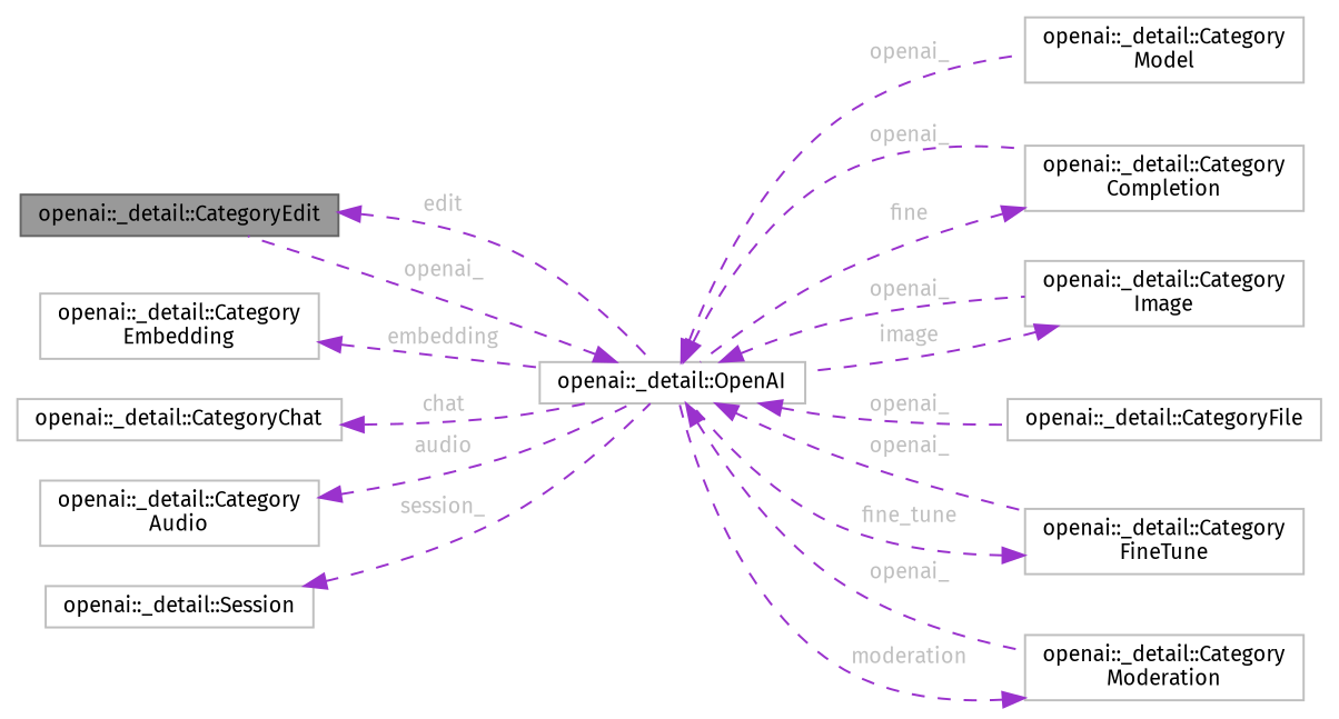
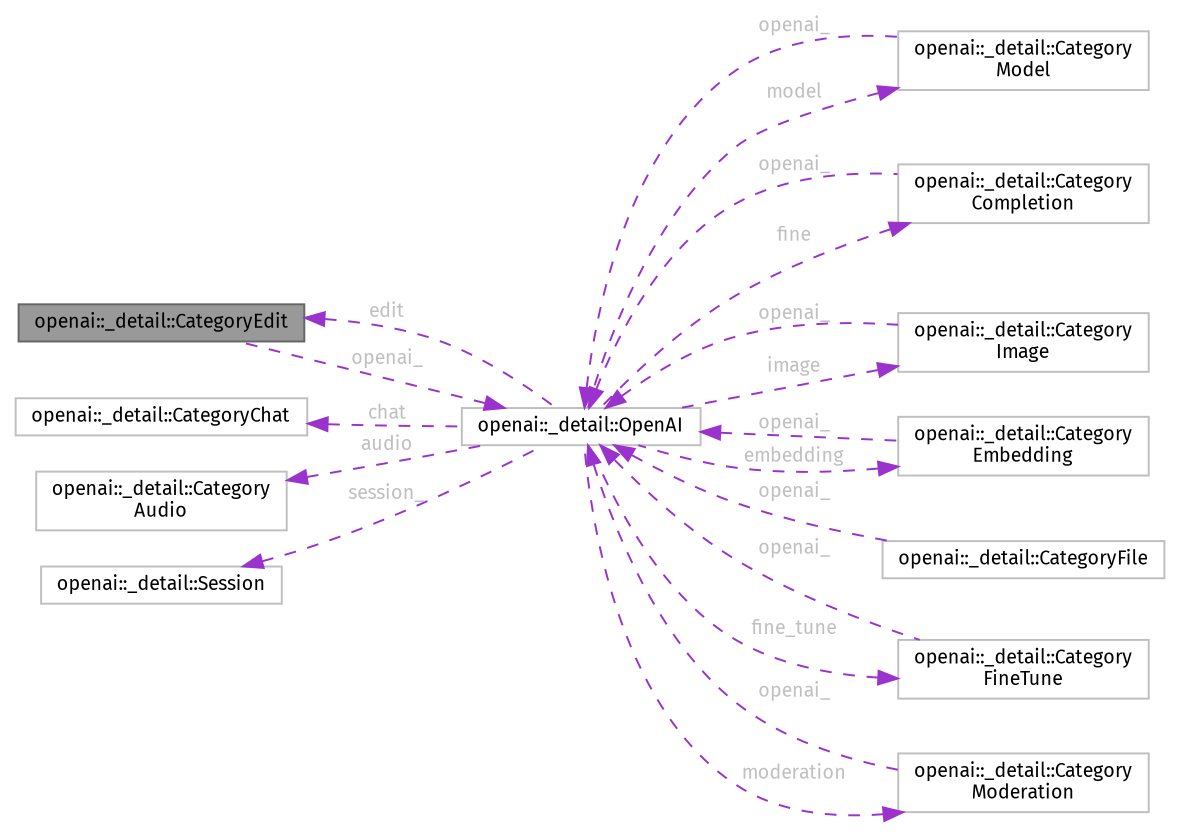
  digraph {
    fontname="Fira Sans"
    rankdir=LR
    node [color=grey75 fillcolor=white fontname="Fira Sans" fontsize=10 shape=box style=filled]
    edge [color=darkorchid3 dir=back fontcolor=grey fontname="Fira Sans" fontsize=10 labelfontname=Helvetica labelfontsize=10 style=dashed]
    n1 [color=gray40 fillcolor=grey60 fontcolor=black height=0.2 label="openai::_detail::CategoryEdit" width=0.4]
    n2 [height=0.2 label="openai::_detail::OpenAI" width=0.4]
    n3 [height=0.2 label="openai::_detail::Category\lModel" width=0.4]
    n4 [height=0.2 label="openai::_detail::Category\lCompletion" width=0.4]
    n5 [height=0.2 label="openai::_detail::Category\lImage" width=0.4]
    n6 [height=0.2 label="openai::_detail::Category\lEmbedding" width=0.4]
    n7 [height=0.2 label="openai::_detail::CategoryFile" width=0.4]
    n8 [height=0.2 label="openai::_detail::Category\lFineTune" width=0.4]
    n9 [height=0.2 label="openai::_detail::Category\lModeration" width=0.4]
    n10 [height=0.2 label="openai::_detail::CategoryChat" width=0.4]
    n11 [height=0.2 label="openai::_detail::Category\lAudio" width=0.4]
    n12 [height=0.2 label="openai::_detail::Session" width=0.4]
    n1 -> n2 [label=" edit"]
    n2 -> n1 [label=" openai_"]
    n2 -> n3 [label=" openai_"]
    n2 -> n4 [label=" openai_"]
    n2 -> n5 [label=" openai_"]
+   n2 -> n6 [label=" openai_"]
    n2 -> n7 [label=" openai_"]
    n2 -> n8 [label=" openai_"]
    n2 -> n9 [label=" openai_"]
+   n3 -> n2 [label=" model"]
    n4 -> n2 [label=" fine"]
    n5 -> n2 [label=" image"]
    n6 -> n2 [label=" embedding"]
    n8 -> n2 [label=" fine_tune"]
    n9 -> n2 [label=" moderation"]
    n10 -> n2 [label=" chat"]
    n11 -> n2 [label=" audio"]
    n12 -> n2 [label=" session_"]
  }
